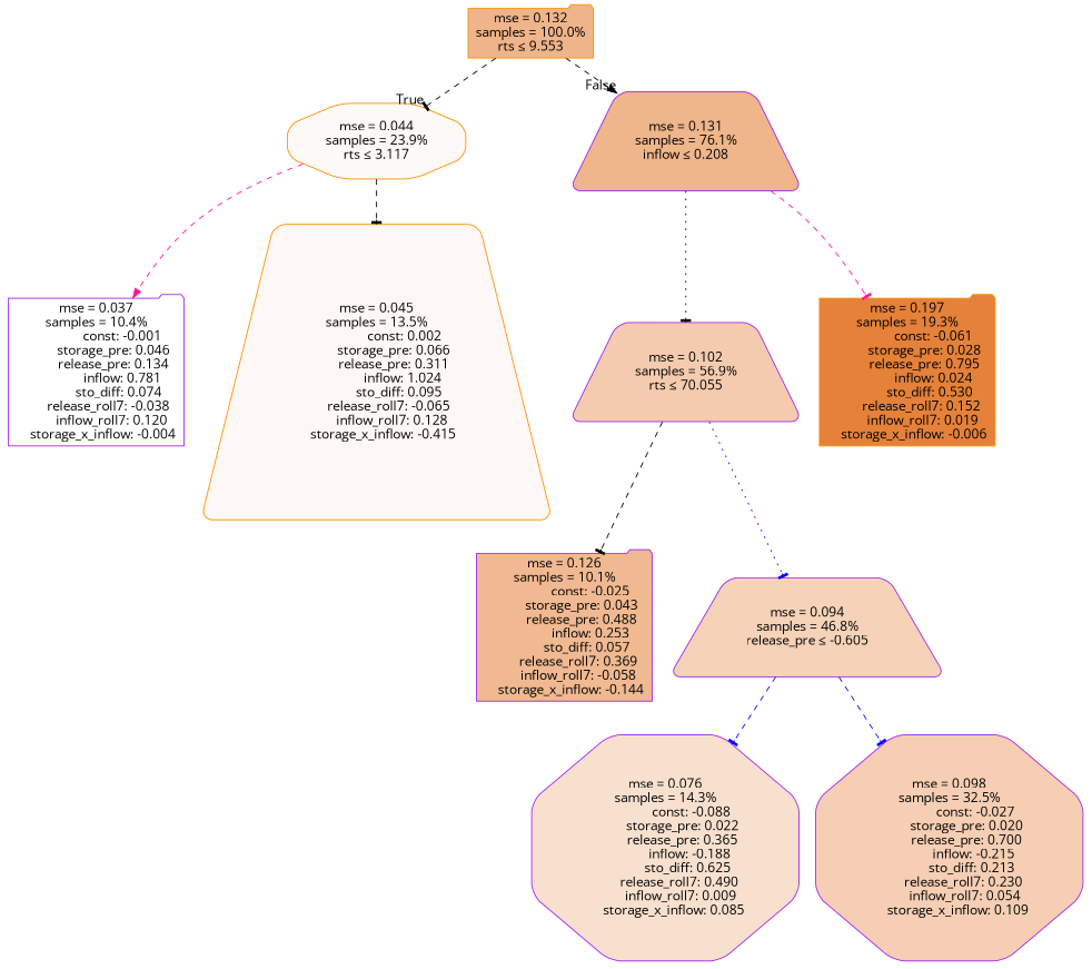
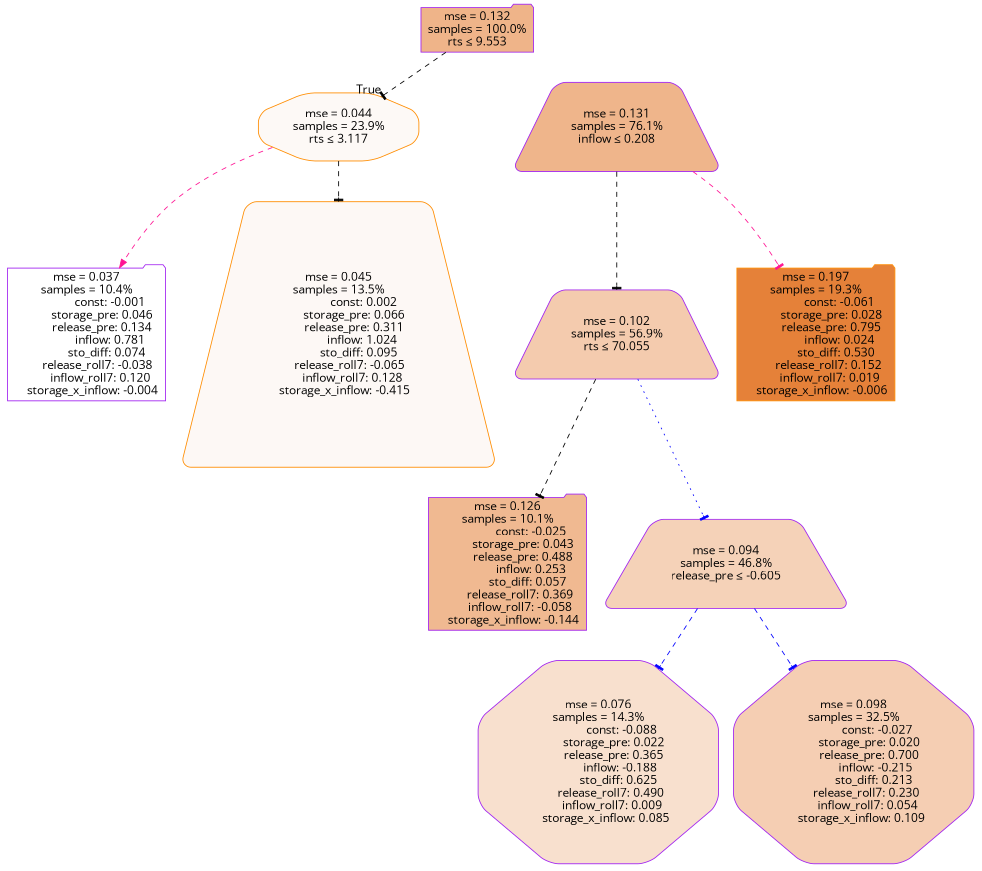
  digraph {
    fontname="Open Sans"
    node [color=purple fontname="Open Sans" shape=folder style="filled, rounded"]
    edge [arrowhead=tee color=black fontname="Open Sans" style=dashed]
-   n1 [color=darkorange fillcolor="#efb489" label="mse = 0.132\nsamples = 100.0%\nrts &le; 9.553"]
+   n1 [fillcolor="#efb489" label="mse = 0.132\nsamples = 100.0%\nrts &le; 9.553"]
    n2 [color=darkorange fillcolor="#fdf9f6" label="mse = 0.044\nsamples = 23.9%\nrts &le; 3.117" shape=octagon]
    n3 [fillcolor="#efb58b" label="mse = 0.131\nsamples = 76.1%\ninflow &le; 0.208" shape=trapezium]
    n4 [fillcolor="#ffffff" label="mse = 0.037\nsamples = 10.4%\n               const: -0.001\n          storage_pre: 0.046\n          release_pre: 0.134\n               inflow: 0.781\n             sto_diff: 0.074\n       release_roll7: -0.038\n         inflow_roll7: 0.120\n    storage_x_inflow: -0.004"]
    n5 [color=darkorange fillcolor="#fdf8f5" label="mse = 0.045\nsamples = 13.5%\n                const: 0.002\n          storage_pre: 0.066\n          release_pre: 0.311\n               inflow: 1.024\n             sto_diff: 0.095\n       release_roll7: -0.065\n         inflow_roll7: 0.128\n    storage_x_inflow: -0.415" shape=trapezium]
    n6 [fillcolor="#f4cbae" label="mse = 0.102\nsamples = 56.9%\nrts &le; 70.055" shape=trapezium]
    n7 [color=darkorange fillcolor="#e58139" label="mse = 0.197\nsamples = 19.3%\n               const: -0.061\n          storage_pre: 0.028\n          release_pre: 0.795\n               inflow: 0.024\n             sto_diff: 0.530\n        release_roll7: 0.152\n         inflow_roll7: 0.019\n    storage_x_inflow: -0.006"]
    n8 [fillcolor="#f0b991" label="mse = 0.126\nsamples = 10.1%\n               const: -0.025\n          storage_pre: 0.043\n          release_pre: 0.488\n               inflow: 0.253\n             sto_diff: 0.057\n        release_roll7: 0.369\n        inflow_roll7: -0.058\n    storage_x_inflow: -0.144"]
    n9 [fillcolor="#f5d2b8" label="mse = 0.094\nsamples = 46.8%\nrelease_pre &le; -0.605" shape=trapezium]
    n10 [fillcolor="#f8e0ce" label="mse = 0.076\nsamples = 14.3%\n               const: -0.088\n          storage_pre: 0.022\n          release_pre: 0.365\n              inflow: -0.188\n             sto_diff: 0.625\n        release_roll7: 0.490\n         inflow_roll7: 0.009\n     storage_x_inflow: 0.085" shape=octagon]
    n11 [fillcolor="#f5ceb3" label="mse = 0.098\nsamples = 32.5%\n               const: -0.027\n          storage_pre: 0.020\n          release_pre: 0.700\n              inflow: -0.215\n             sto_diff: 0.213\n        release_roll7: 0.230\n         inflow_roll7: 0.054\n     storage_x_inflow: 0.109" shape=octagon]
    n1 -> n2 [headlabel=True labelangle=45 labeldistance=2.5]
-   n1 -> n3 [arrowhead=normal headlabel=False labelangle=-45 labeldistance=2.5]
    n2 -> n4 [arrowhead=normal color=deeppink]
    n2 -> n5
-   n3 -> n6 [style=dotted]
+   n3 -> n6
    n3 -> n7 [color=deeppink]
    n6 -> n8
    n6 -> n9 [color=blue style=dotted]
    n9 -> n10 [color=blue]
    n9 -> n11 [color=blue]
  }
